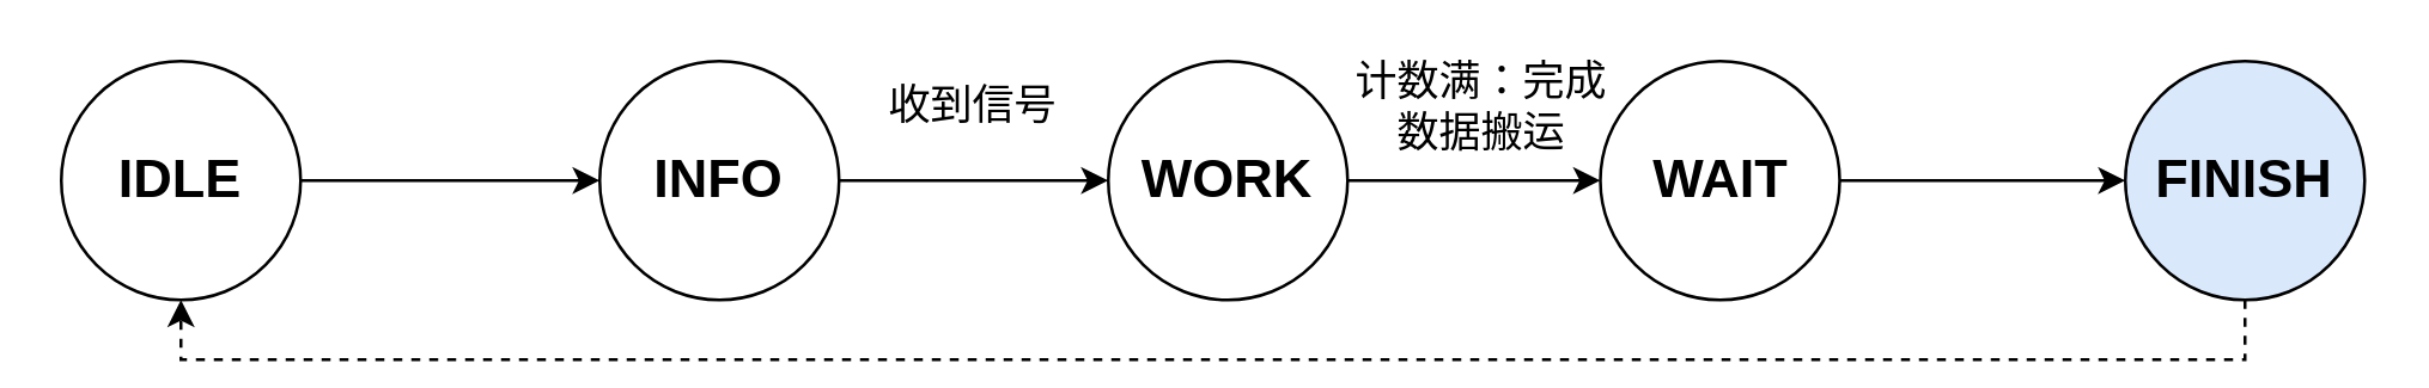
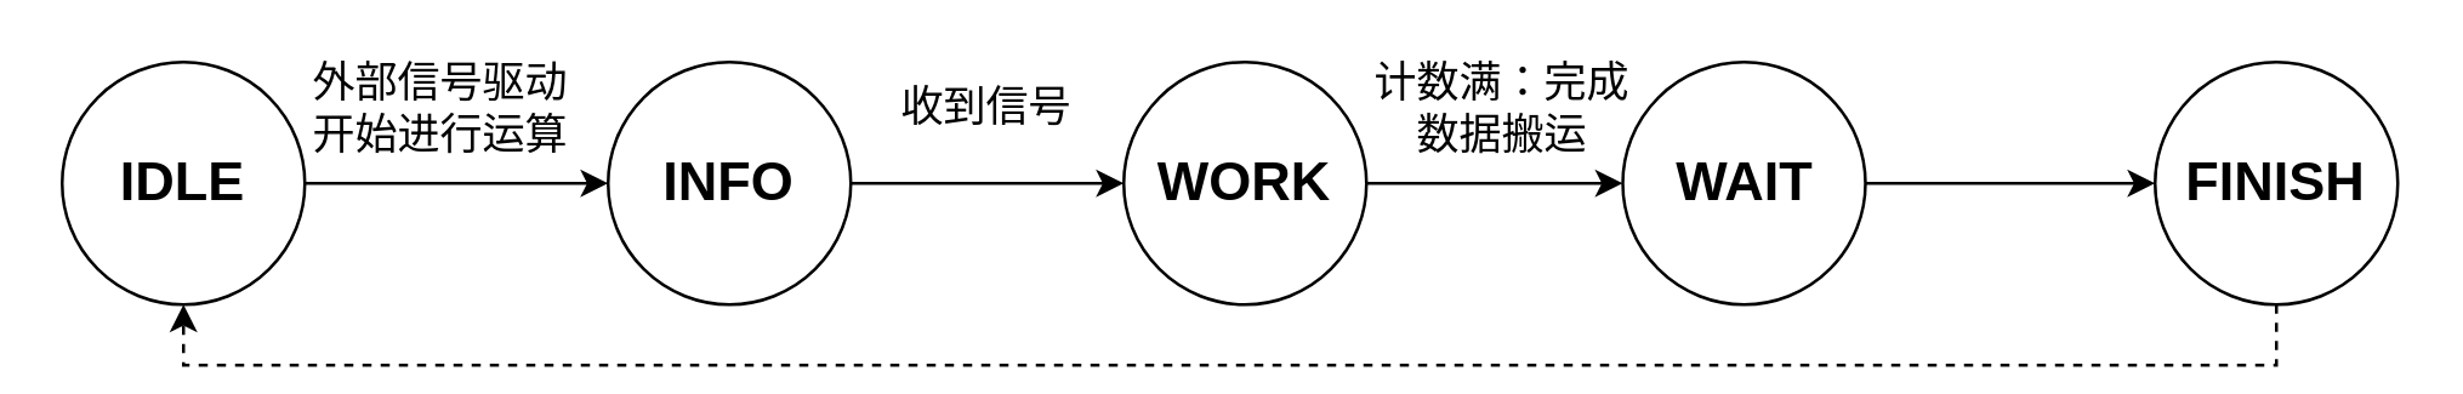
  <mxCell id="0" />
  <mxCell id="1" parent="0" />
  <mxCell id="2" style="edgeStyle=orthogonalEdgeStyle;rounded=0;orthogonalLoop=1;jettySize=auto;html=1;exitX=1;exitY=0.5;exitDx=0;exitDy=0;" edge="1" parent="1" source="3" target="5"><mxGeometry relative="1" as="geometry"><Array as="points"><mxPoint x="160" y="60" /><mxPoint x="160" y="60" /></Array></mxGeometry></mxCell>
  <mxCell id="3" value="&lt;font style=&quot;font-size: 18px;&quot;&gt;&lt;b&gt;IDLE&lt;/b&gt;&lt;/font&gt;" style="ellipse;whiteSpace=wrap;html=1;aspect=fixed;" vertex="1" parent="1"><mxGeometry x="20" y="20" width="80" height="80" as="geometry" /></mxCell>
  <mxCell id="4" style="edgeStyle=orthogonalEdgeStyle;rounded=0;orthogonalLoop=1;jettySize=auto;html=1;exitX=1;exitY=0.5;exitDx=0;exitDy=0;entryX=0;entryY=0.5;entryDx=0;entryDy=0;" edge="1" parent="1" source="5" target="7"><mxGeometry relative="1" as="geometry" /></mxCell>
  <mxCell id="5" value="&lt;font style=&quot;font-size: 18px;&quot;&gt;&lt;b&gt;INFO&lt;/b&gt;&lt;/font&gt;" style="ellipse;whiteSpace=wrap;html=1;aspect=fixed;" vertex="1" parent="1"><mxGeometry x="200" y="20" width="80" height="80" as="geometry" /></mxCell>
  <mxCell id="6" value="" style="edgeStyle=orthogonalEdgeStyle;rounded=0;orthogonalLoop=1;jettySize=auto;html=1;" edge="1" parent="1" source="7" target="9"><mxGeometry relative="1" as="geometry" /></mxCell>
  <mxCell id="7" value="&lt;font style=&quot;font-size: 18px;&quot;&gt;&lt;b&gt;WORK&lt;/b&gt;&lt;/font&gt;" style="ellipse;whiteSpace=wrap;html=1;aspect=fixed;" vertex="1" parent="1"><mxGeometry x="370" y="20" width="80" height="80" as="geometry" /></mxCell>
  <mxCell id="8" style="edgeStyle=orthogonalEdgeStyle;rounded=0;orthogonalLoop=1;jettySize=auto;html=1;exitX=1;exitY=0.5;exitDx=0;exitDy=0;entryX=0;entryY=0.5;entryDx=0;entryDy=0;" edge="1" parent="1" source="9" target="11"><mxGeometry relative="1" as="geometry" /></mxCell>
  <mxCell id="9" value="&lt;font style=&quot;font-size: 18px;&quot;&gt;&lt;span&gt;WAIT&lt;/span&gt;&lt;/font&gt;" style="ellipse;whiteSpace=wrap;html=1;aspect=fixed;fontStyle=1" vertex="1" parent="1"><mxGeometry x="534.5" y="20" width="80" height="80" as="geometry" /></mxCell>
  <mxCell id="10" style="edgeStyle=orthogonalEdgeStyle;rounded=0;orthogonalLoop=1;jettySize=auto;html=1;exitX=0.5;exitY=1;exitDx=0;exitDy=0;entryX=0.5;entryY=1;entryDx=0;entryDy=0;dashed=1;" edge="1" parent="1" source="11" target="3"><mxGeometry relative="1" as="geometry" /></mxCell>
- <mxCell id="11" value="&lt;font style=&quot;font-size: 18px;&quot;&gt;&lt;span&gt;FINISH&lt;/span&gt;&lt;/font&gt;" style="ellipse;whiteSpace=wrap;html=1;aspect=fixed;fontStyle=1;fillColor=#dae8fc;" vertex="1" parent="1"><mxGeometry x="710" y="20" width="80" height="80" as="geometry" /></mxCell>
+ <mxCell id="11" value="&lt;font style=&quot;font-size: 18px;&quot;&gt;&lt;span&gt;FINISH&lt;/span&gt;&lt;/font&gt;" style="ellipse;whiteSpace=wrap;html=1;aspect=fixed;fontStyle=1" vertex="1" parent="1"><mxGeometry x="710" y="20" width="80" height="80" as="geometry" /></mxCell>
+ <mxCell id="12" value="外部信号驱动开始进行运算" style="text;html=1;align=center;verticalAlign=middle;whiteSpace=wrap;rounded=0;fontSize=14;" vertex="1" parent="1"><mxGeometry x="100" y="20" width="90" height="30" as="geometry" /></mxCell>
  <mxCell id="13" value="收到信号" style="text;html=1;align=center;verticalAlign=middle;whiteSpace=wrap;rounded=0;fontSize=14;" vertex="1" parent="1"><mxGeometry x="280" y="20" width="90" height="30" as="geometry" /></mxCell>
  <mxCell id="14" value="计数满：完成数据搬运" style="text;html=1;align=center;verticalAlign=middle;whiteSpace=wrap;rounded=0;fontSize=14;" vertex="1" parent="1"><mxGeometry x="450" y="20" width="90" height="30" as="geometry" /></mxCell>
